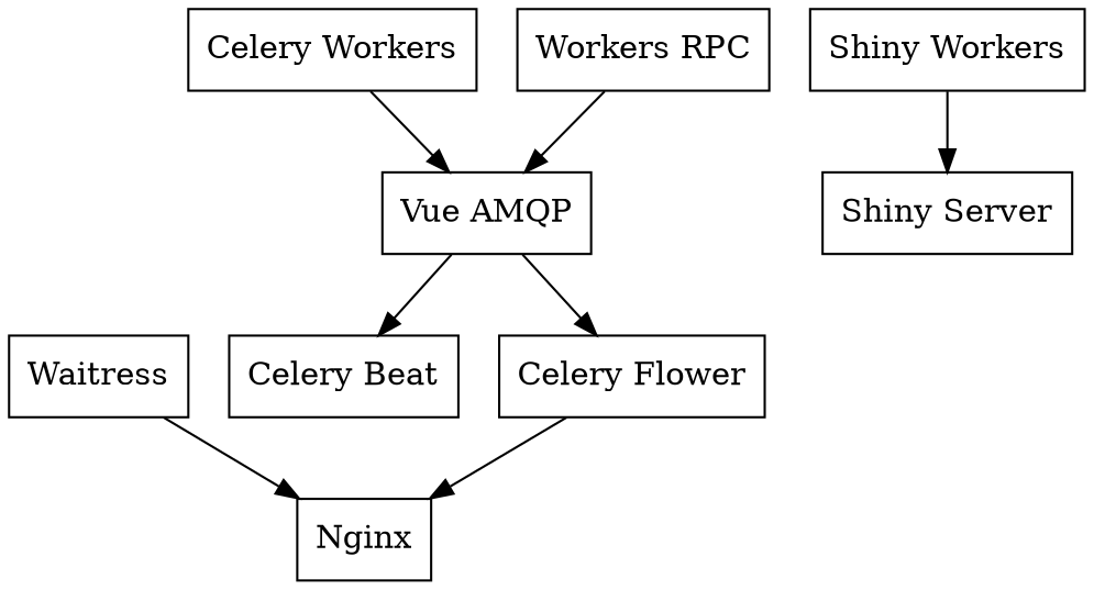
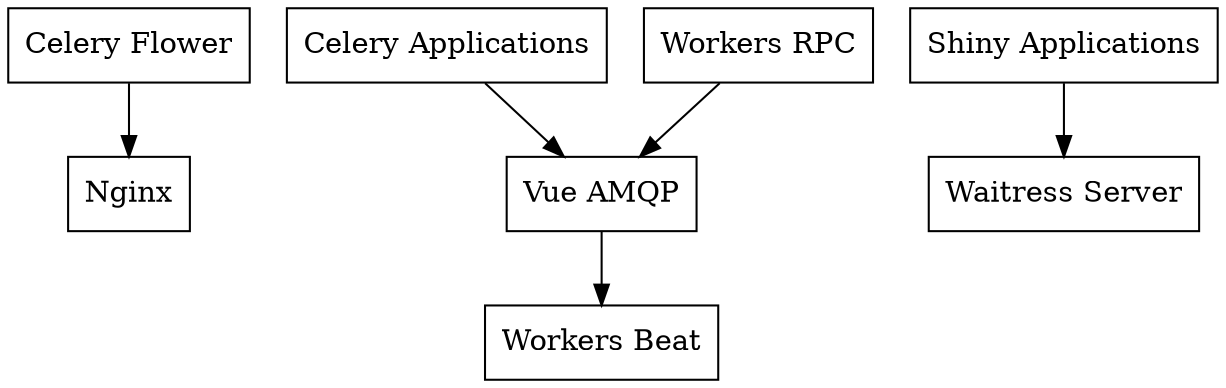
  digraph {
    rankdir=TB
    node [shape=box]
-   n1 [label=Waitress]
    n2 [label=Nginx]
-   n3 [label="Celery Workers"]
+   n3 [label="Celery Applications"]
    n4 [label="Vue AMQP"]
-   n5 [label="Celery Beat"]
+   n5 [label="Workers Beat"]
    n6 [label="Celery Flower"]
    n7 [label="Workers RPC"]
-   n8 [label="Shiny Server"]
-   n9 [label="Shiny Workers"]
-   n1 -> n2
+   n8 [label="Waitress Server"]
+   n9 [label="Shiny Applications"]
    n3 -> n4
    n4 -> n5
-   n4 -> n6
    n6 -> n2
    n7 -> n4
    n9 -> n8
  }
